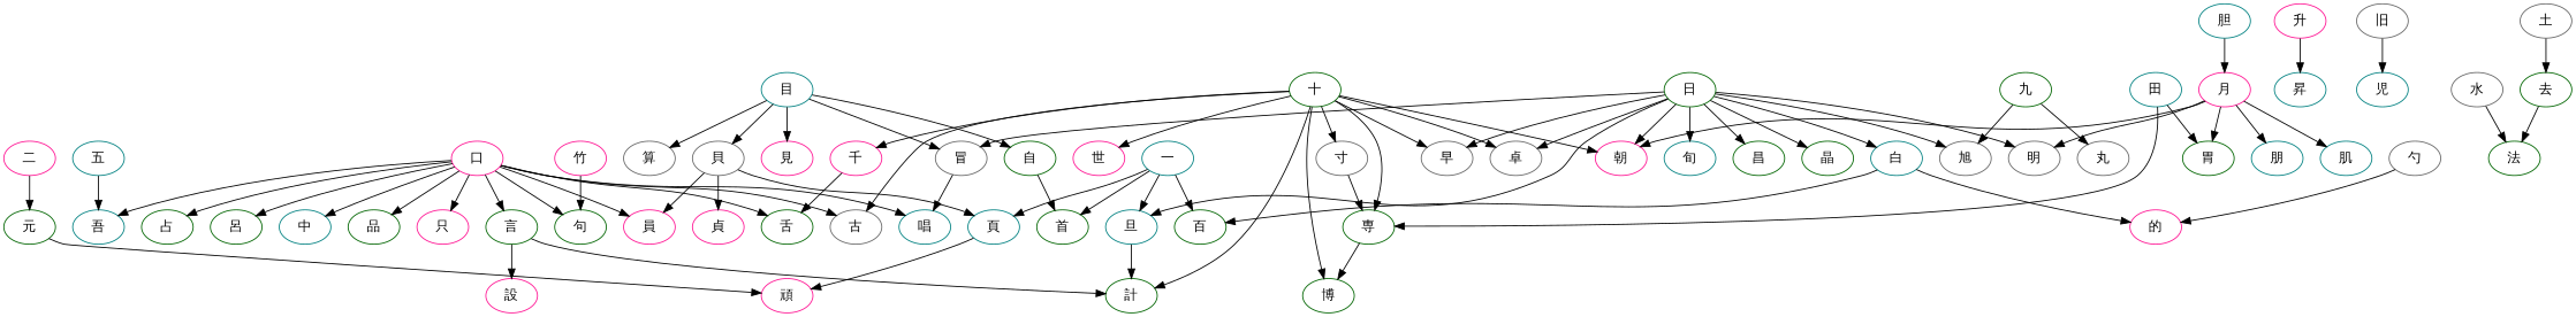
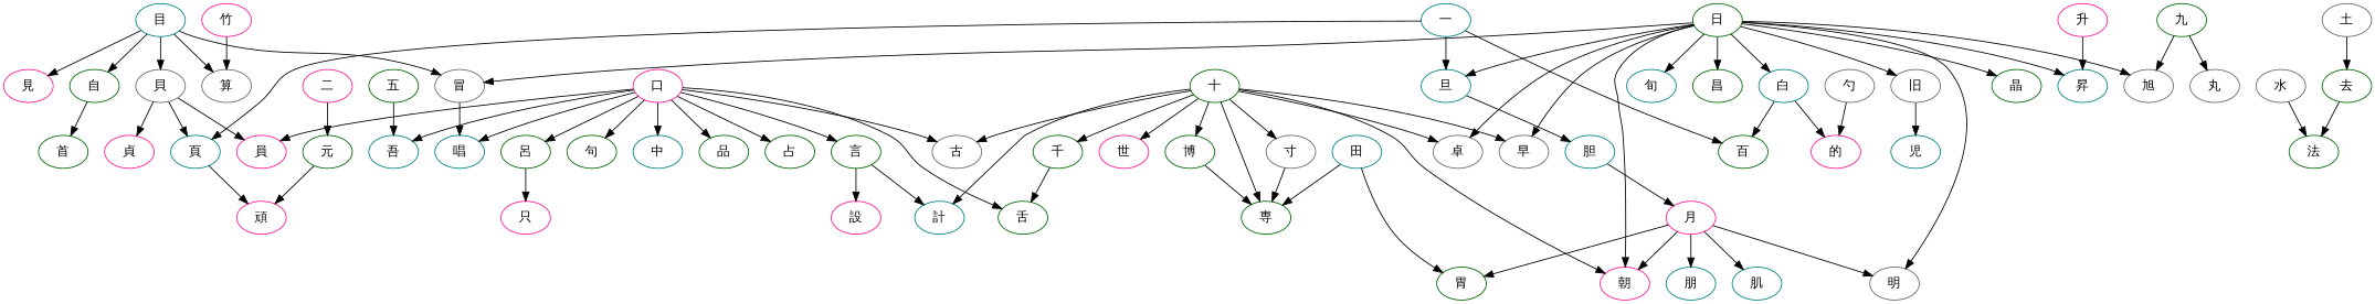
  digraph {
    fontname="DejaVu Sans"
    node [color=darkgreen fontname="DejaVu Sans"]
    edge [fontname="DejaVu Sans"]
    "吾" [color=teal]
-   "五" [color=teal]
+   "五"
    "目" [color=teal]
    "算" [color=gray40]
    "冒" [color=gray40]
    "貝" [color=gray40]
    "自"
    "見" [color=deeppink]
    "唱" [color=teal]
    "員" [color=deeppink]
    "頁" [color=teal]
    "貞" [color=deeppink]
    "首"
    "頑" [color=deeppink]
    "旦" [color=teal]
    "胆" [color=teal]
    "月" [color=deeppink]
    "白" [color=teal]
    "的" [color=deeppink]
    "百"
-   "千" [color=deeppink]
+   "千"
    "舌"
    "元"
    "勺" [color=gray40]
    "口" [color=deeppink]
    "占"
    "呂"
    "句"
    "中" [color=teal]
    "古" [color=gray40]
    "品"
    "言"
    "只" [color=deeppink]
    "設" [color=deeppink]
-   "計"
+   "計" [color=teal]
    "日"
    "晶"
    "旬" [color=teal]
    "昌"
    "旭" [color=gray40]
    "朝" [color=deeppink]
    "昇" [color=teal]
    "卓" [color=gray40]
    "明" [color=gray40]
    "旧" [color=gray40]
    "早" [color=gray40]
    "児" [color=teal]
    "水" [color=gray40]
    "法"
    "寸" [color=gray40]
    "専"
    "博"
    "竹" [color=deeppink]
    "二" [color=deeppink]
    "十"
    "世" [color=deeppink]
    "一" [color=teal]
    "土" [color=gray40]
    "去"
    "肌" [color=teal]
    "朋" [color=teal]
    "胃"
    "田" [color=teal]
    "升" [color=deeppink]
    "九"
    "丸" [color=gray40]
    "五" -> "吾"
    "目" -> "算"
    "目" -> "冒"
    "目" -> "貝"
    "目" -> "自"
    "目" -> "見"
    "冒" -> "唱"
    "貝" -> "員"
    "貝" -> "頁"
    "貝" -> "貞"
    "自" -> "首"
    "頁" -> "頑"
-   "旦" -> "計"
+   "旦" -> "胆"
    "胆" -> "月"
    "月" -> "朝"
    "月" -> "明"
    "月" -> "肌"
    "月" -> "朋"
    "月" -> "胃"
    "白" -> "的"
    "白" -> "百"
    "千" -> "舌"
    "元" -> "頑"
    "勺" -> "的"
    "口" -> "吾"
    "口" -> "唱"
    "口" -> "員"
    "口" -> "舌"
    "口" -> "占"
    "口" -> "呂"
    "口" -> "句"
    "口" -> "中"
    "口" -> "古"
    "口" -> "品"
    "口" -> "言"
-   "口" -> "只"
+   "呂" -> "只"
    "言" -> "設"
    "言" -> "計"
    "日" -> "冒"
    "日" -> "旦"
    "日" -> "白"
    "日" -> "晶"
    "日" -> "旬"
    "日" -> "昌"
    "日" -> "旭"
    "日" -> "朝"
+   "日" -> "昇"
    "日" -> "卓"
    "日" -> "明"
+   "日" -> "旧"
    "日" -> "早"
    "旧" -> "児"
    "水" -> "法"
    "寸" -> "専"
-   "専" -> "博"
-   "竹" -> "句"
+   "博" -> "専"
+   "竹" -> "算"
    "二" -> "元"
    "十" -> "千"
    "十" -> "古"
    "十" -> "計"
    "十" -> "朝"
    "十" -> "卓"
    "十" -> "早"
    "十" -> "寸"
    "十" -> "専"
    "十" -> "博"
    "十" -> "世"
    "一" -> "頁"
-   "一" -> "首"
    "一" -> "旦"
    "一" -> "百"
    "土" -> "去"
    "去" -> "法"
    "田" -> "専"
    "田" -> "胃"
    "升" -> "昇"
    "九" -> "旭"
    "九" -> "丸"
  }
